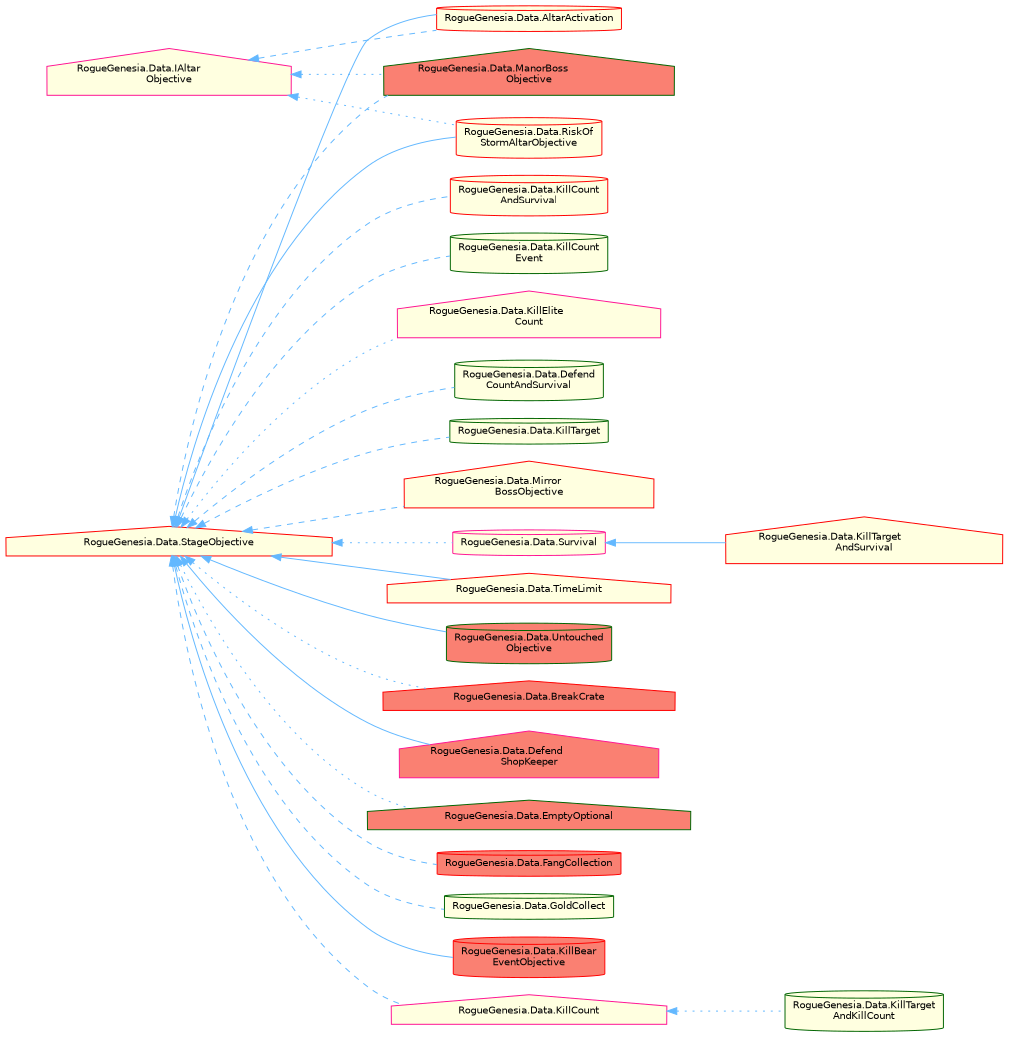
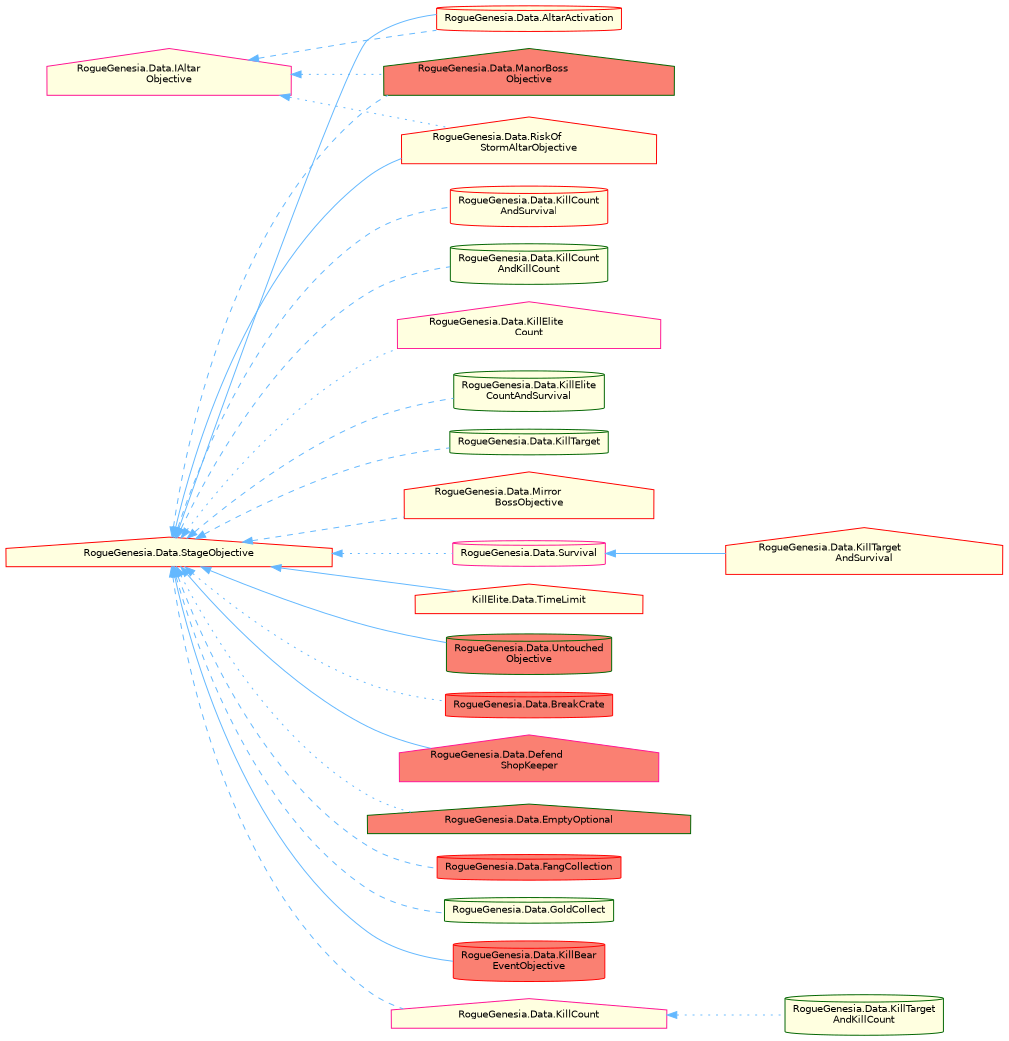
  digraph {
    rankdir=LR
    node [color=red fillcolor=lightyellow fontname=Helvetica fontsize=10 shape=cylinder style=filled]
    edge [color=steelblue1 dir=back fontname=Helvetica fontsize=10 labelfontname=Helvetica labelfontsize=10 style=dashed]
    n1 [color=deeppink height=0.2 label="RogueGenesia.Data.IAltar\lObjective" shape=house width=0.4]
    n2 [height=0.2 label="RogueGenesia.Data.AltarActivation" width=0.4]
    n3 [color=darkgreen fillcolor=salmon height=0.2 label="RogueGenesia.Data.ManorBoss\lObjective" shape=house width=0.4]
-   n4 [height=0.2 label="RogueGenesia.Data.RiskOf\lStormAltarObjective" width=0.4]
+   n4 [height=0.2 label="RogueGenesia.Data.RiskOf\lStormAltarObjective" shape=house width=0.4]
    n5 [height=0.2 label="RogueGenesia.Data.StageObjective" shape=house width=0.4]
-   n6 [fillcolor=salmon height=0.2 label="RogueGenesia.Data.BreakCrate" shape=house width=0.4]
+   n6 [fillcolor=salmon height=0.2 label="RogueGenesia.Data.BreakCrate" width=0.4]
    n7 [color=deeppink fillcolor=salmon height=0.2 label="RogueGenesia.Data.Defend\lShopKeeper" shape=house width=0.4]
    n8 [color=darkgreen fillcolor=salmon height=0.2 label="RogueGenesia.Data.EmptyOptional" shape=house width=0.4]
    n9 [fillcolor=salmon height=0.2 label="RogueGenesia.Data.FangCollection" width=0.4]
    n10 [color=darkgreen height=0.2 label="RogueGenesia.Data.GoldCollect" width=0.4]
    n11 [fillcolor=salmon height=0.2 label="RogueGenesia.Data.KillBear\lEventObjective" width=0.4]
    n12 [color=deeppink height=0.2 label="RogueGenesia.Data.KillCount" shape=house width=0.4]
    n13 [height=0.2 label="RogueGenesia.Data.KillCount\lAndSurvival" width=0.4]
-   n14 [color=darkgreen height=0.2 label="RogueGenesia.Data.KillCount\lEvent" width=0.4]
+   n14 [color=darkgreen height=0.2 label="RogueGenesia.Data.KillCount\lAndKillCount" width=0.4]
    n15 [color=deeppink height=0.2 label="RogueGenesia.Data.KillElite\lCount" shape=house width=0.4]
-   n16 [color=darkgreen height=0.2 label="RogueGenesia.Data.Defend\lCountAndSurvival" width=0.4]
+   n16 [color=darkgreen height=0.2 label="RogueGenesia.Data.KillElite\lCountAndSurvival" width=0.4]
    n17 [color=darkgreen height=0.2 label="RogueGenesia.Data.KillTarget" width=0.4]
    n18 [height=0.2 label="RogueGenesia.Data.Mirror\lBossObjective" shape=house width=0.4]
    n19 [color=deeppink height=0.2 label="RogueGenesia.Data.Survival" width=0.4]
-   n20 [height=0.2 label="RogueGenesia.Data.TimeLimit" shape=house width=0.4]
+   n20 [height=0.2 label="KillElite.Data.TimeLimit" shape=house width=0.4]
    n21 [color=darkgreen fillcolor=salmon height=0.2 label="RogueGenesia.Data.Untouched\lObjective" width=0.4]
    n22 [color=darkgreen height=0.2 label="RogueGenesia.Data.KillTarget\lAndKillCount" width=0.4]
    n23 [height=0.2 label="RogueGenesia.Data.KillTarget\lAndSurvival" shape=house width=0.4]
    n1 -> n2
    n1 -> n3 [style=dotted]
    n1 -> n4 [style=dotted]
    n5 -> n2 [style=solid]
    n5 -> n3
    n5 -> n4 [style=solid]
    n5 -> n6 [style=dotted]
    n5 -> n7 [style=solid]
    n5 -> n8 [style=dotted]
    n5 -> n9
    n5 -> n10
    n5 -> n11 [style=solid]
    n5 -> n12
    n5 -> n13
    n5 -> n14
    n5 -> n15 [style=dotted]
    n5 -> n16
    n5 -> n17
    n5 -> n18
    n5 -> n19 [style=dotted]
    n5 -> n20 [style=solid]
    n5 -> n21 [style=solid]
    n12 -> n22 [style=dotted]
    n19 -> n23 [style=solid]
  }
